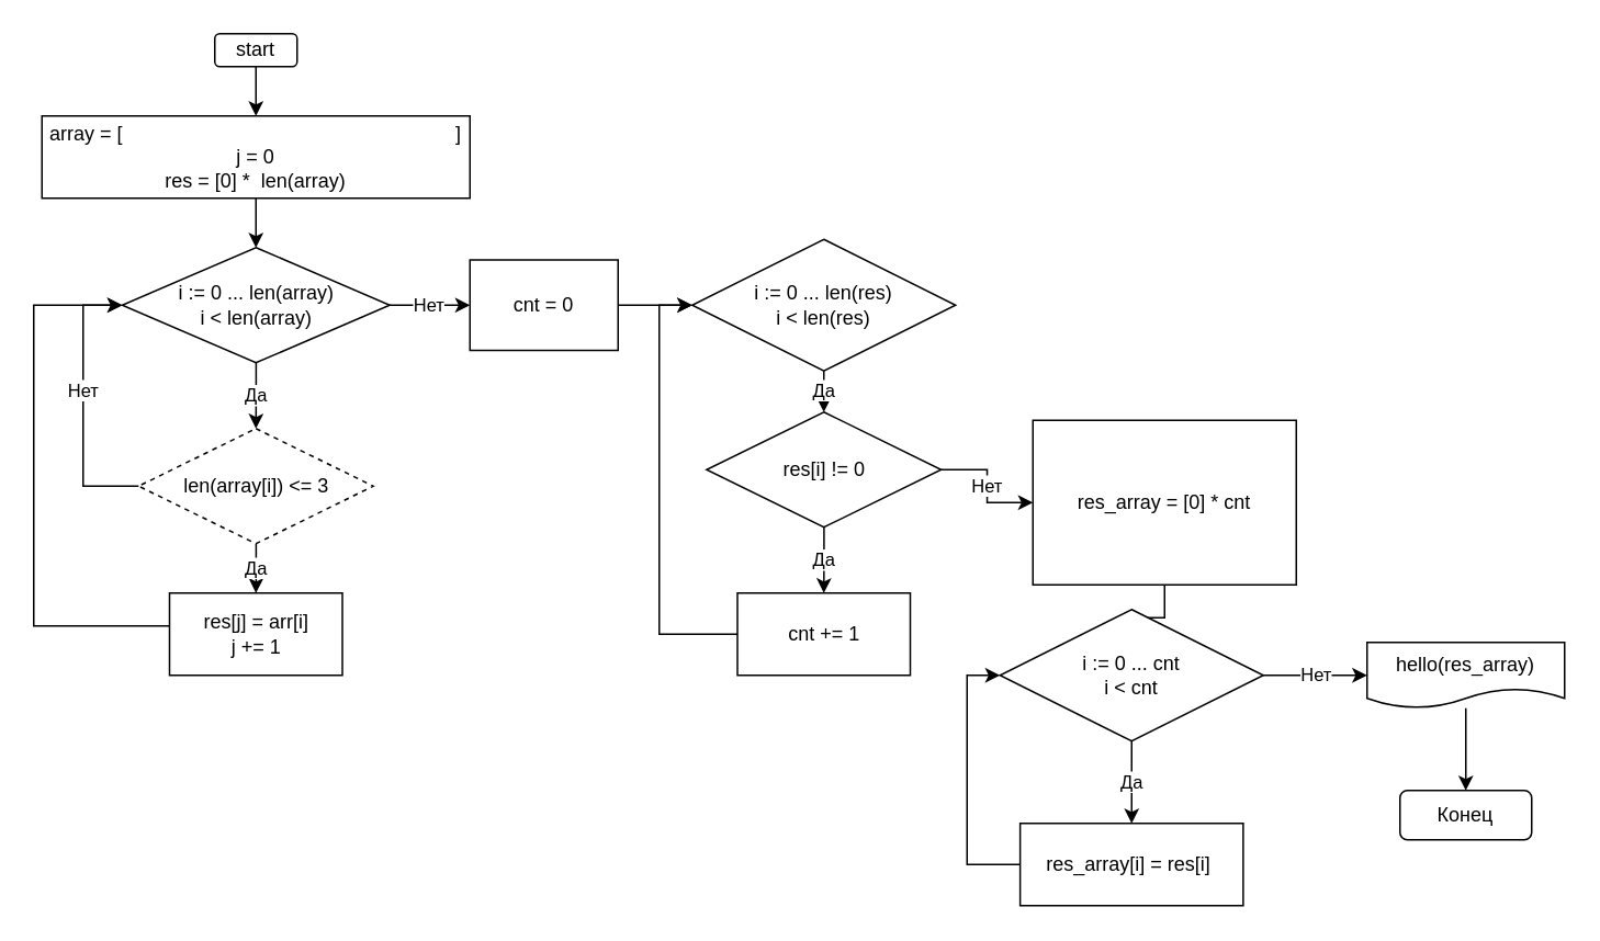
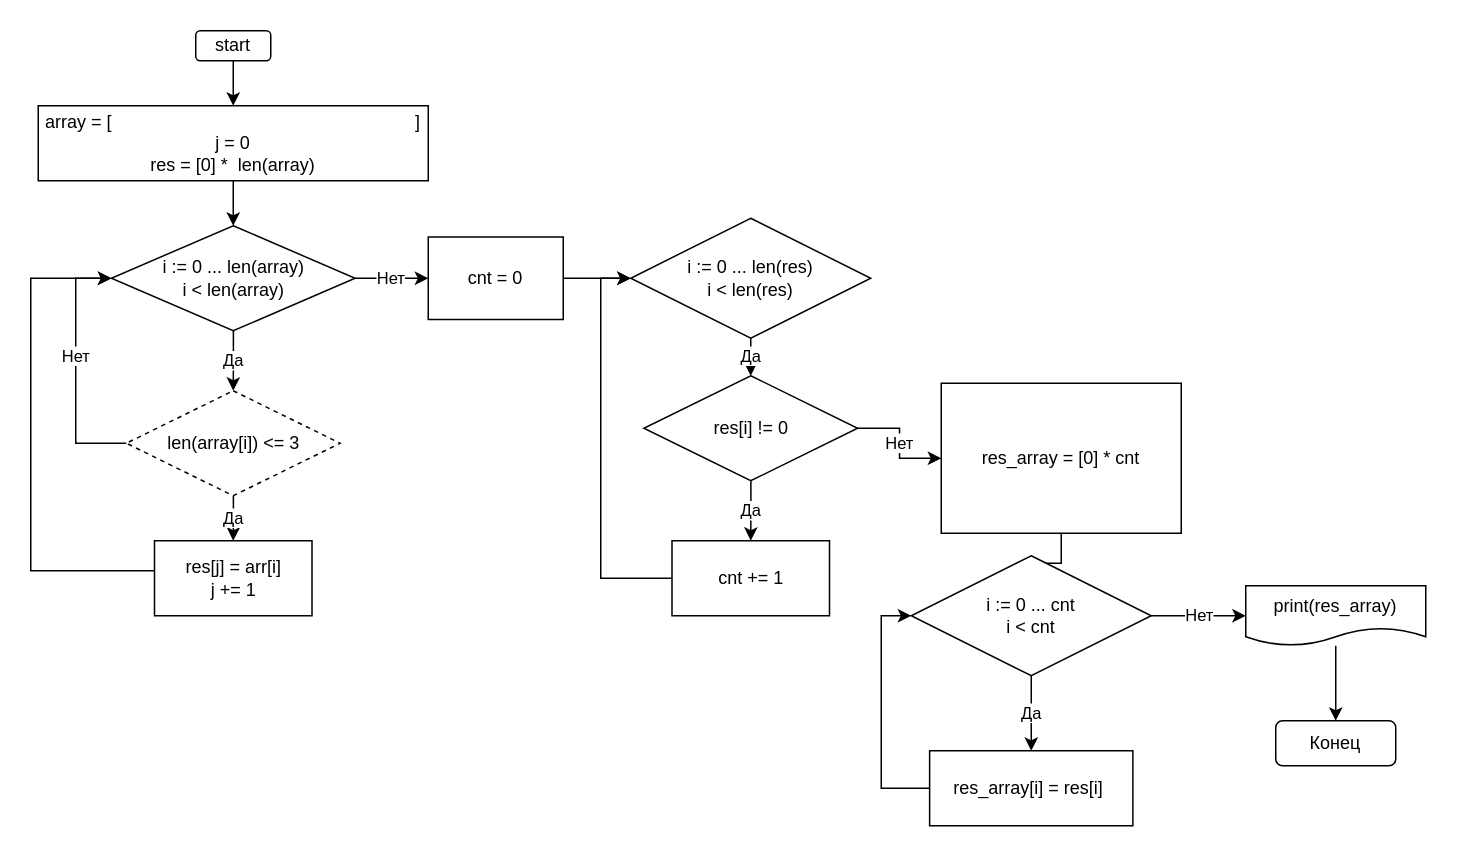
  <mxCell id="0" />
  <mxCell id="1" parent="0" />
  <mxCell id="2" style="edgeStyle=orthogonalEdgeStyle;rounded=0;orthogonalLoop=1;jettySize=auto;html=1;entryX=0.5;entryY=0;entryDx=0;entryDy=0;" parent="1" source="3" target="5" edge="1"><mxGeometry relative="1" as="geometry" /></mxCell>
  <mxCell id="3" value="start" style="rounded=1;whiteSpace=wrap;html=1;" parent="1" vertex="1"><mxGeometry x="130" y="20" width="50" height="20" as="geometry" /></mxCell>
  <mxCell id="4" style="edgeStyle=orthogonalEdgeStyle;rounded=0;orthogonalLoop=1;jettySize=auto;html=1;entryX=0.5;entryY=0;entryDx=0;entryDy=0;" parent="1" source="5" target="8" edge="1"><mxGeometry relative="1" as="geometry" /></mxCell>
  <mxCell id="5" value="array = [&lt;font color=&quot;#ffffff&quot;&gt;&lt;span style=&quot;font-family: &amp;quot;JetBrains Mono&amp;quot;, monospace;&quot;&gt;&quot;hello&quot;&lt;/span&gt;&lt;span style=&quot;font-family: &amp;quot;JetBrains Mono&amp;quot;, monospace;&quot;&gt;, &lt;/span&gt;&lt;span style=&quot;font-family: &amp;quot;JetBrains Mono&amp;quot;, monospace;&quot;&gt;&quot;2&quot;&lt;/span&gt;&lt;span style=&quot;font-family: &amp;quot;JetBrains Mono&amp;quot;, monospace;&quot;&gt;, &lt;/span&gt;&lt;span style=&quot;font-family: &amp;quot;JetBrains Mono&amp;quot;, monospace;&quot;&gt;&quot;world&quot;&lt;/span&gt;&lt;span style=&quot;font-family: &amp;quot;JetBrains Mono&amp;quot;, monospace;&quot;&gt;, &lt;/span&gt;&lt;span style=&quot;font-family: &amp;quot;JetBrains Mono&amp;quot;, monospace;&quot;&gt;&quot;:-)&quot;&lt;/span&gt;&lt;/font&gt;&lt;span style=&quot;background-color: initial;&quot;&gt;]&lt;br&gt;j = 0&lt;br&gt;res = [0] *&amp;nbsp; len(array)&lt;br&gt;&lt;/span&gt;" style="rounded=0;whiteSpace=wrap;html=1;" parent="1" vertex="1"><mxGeometry x="25" y="70" width="260" height="50" as="geometry" /></mxCell>
  <mxCell id="6" value="Да" style="edgeStyle=orthogonalEdgeStyle;rounded=0;orthogonalLoop=1;jettySize=auto;html=1;entryX=0.5;entryY=0;entryDx=0;entryDy=0;" parent="1" source="8" target="11" edge="1"><mxGeometry relative="1" as="geometry" /></mxCell>
  <mxCell id="7" value="Нет" style="edgeStyle=orthogonalEdgeStyle;rounded=0;orthogonalLoop=1;jettySize=auto;html=1;entryX=0;entryY=0.5;entryDx=0;entryDy=0;" parent="1" source="8" target="15" edge="1"><mxGeometry relative="1" as="geometry" /></mxCell>
  <mxCell id="8" value="i := 0 ... len(array)&lt;br&gt;i &amp;lt; len(array)" style="rhombus;whiteSpace=wrap;html=1;" parent="1" vertex="1"><mxGeometry x="73.75" y="150" width="162.5" height="70" as="geometry" /></mxCell>
  <mxCell id="9" value="Да" style="edgeStyle=orthogonalEdgeStyle;rounded=0;orthogonalLoop=1;jettySize=auto;html=1;entryX=0.5;entryY=0;entryDx=0;entryDy=0;" parent="1" source="11" target="13" edge="1"><mxGeometry relative="1" as="geometry" /></mxCell>
  <mxCell id="10" value="Нет" style="edgeStyle=orthogonalEdgeStyle;rounded=0;orthogonalLoop=1;jettySize=auto;html=1;entryX=0;entryY=0.5;entryDx=0;entryDy=0;" parent="1" source="11" target="8" edge="1"><mxGeometry x="0.106" relative="1" as="geometry"><mxPoint x="-40" y="180" as="targetPoint" /><Array as="points"><mxPoint x="50" y="295" /><mxPoint x="50" y="185" /></Array><mxPoint y="1" as="offset" /></mxGeometry></mxCell>
  <mxCell id="11" value="len(array[i]) &amp;lt;= 3" style="rhombus;whiteSpace=wrap;html=1;dashed=1;" parent="1" vertex="1"><mxGeometry x="83.75" y="260" width="142.5" height="70" as="geometry" /></mxCell>
  <mxCell id="12" style="edgeStyle=orthogonalEdgeStyle;rounded=0;orthogonalLoop=1;jettySize=auto;html=1;entryX=0;entryY=0.5;entryDx=0;entryDy=0;" parent="1" source="13" target="8" edge="1"><mxGeometry relative="1" as="geometry"><Array as="points"><mxPoint x="20" y="380" /><mxPoint x="20" y="185" /></Array></mxGeometry></mxCell>
  <mxCell id="13" value="res[j] = arr[i]&lt;br&gt;j += 1" style="rounded=0;whiteSpace=wrap;html=1;" parent="1" vertex="1"><mxGeometry x="102.5" y="360" width="105" height="50" as="geometry" /></mxCell>
  <mxCell id="14" style="edgeStyle=orthogonalEdgeStyle;rounded=0;orthogonalLoop=1;jettySize=auto;html=1;entryX=0;entryY=0.5;entryDx=0;entryDy=0;" parent="1" source="15" target="17" edge="1"><mxGeometry relative="1" as="geometry" /></mxCell>
  <mxCell id="15" value="cnt = 0" style="rounded=0;whiteSpace=wrap;html=1;" parent="1" vertex="1"><mxGeometry x="285" y="157.5" width="90" height="55" as="geometry" /></mxCell>
  <mxCell id="16" value="Да" style="edgeStyle=orthogonalEdgeStyle;rounded=0;orthogonalLoop=1;jettySize=auto;html=1;entryX=0.5;entryY=0;entryDx=0;entryDy=0;" parent="1" source="17" target="20" edge="1"><mxGeometry relative="1" as="geometry" /></mxCell>
  <mxCell id="17" value="i := 0 ... len(res)&lt;br&gt;i &amp;lt; len(res)" style="rhombus;whiteSpace=wrap;html=1;" parent="1" vertex="1"><mxGeometry x="420" y="145" width="160" height="80" as="geometry" /></mxCell>
  <mxCell id="18" value="Да" style="edgeStyle=orthogonalEdgeStyle;rounded=0;orthogonalLoop=1;jettySize=auto;html=1;entryX=0.5;entryY=0;entryDx=0;entryDy=0;" parent="1" source="20" target="22" edge="1"><mxGeometry relative="1" as="geometry" /></mxCell>
  <mxCell id="19" value="Нет" style="edgeStyle=orthogonalEdgeStyle;rounded=0;orthogonalLoop=1;jettySize=auto;html=1;entryX=0;entryY=0.5;entryDx=0;entryDy=0;" parent="1" source="20" target="24" edge="1"><mxGeometry relative="1" as="geometry"><mxPoint x="610" y="285" as="targetPoint" /></mxGeometry></mxCell>
  <mxCell id="20" value="res[i] != 0" style="rhombus;whiteSpace=wrap;html=1;" parent="1" vertex="1"><mxGeometry x="428.75" y="250" width="142.5" height="70" as="geometry" /></mxCell>
  <mxCell id="21" style="edgeStyle=orthogonalEdgeStyle;rounded=0;orthogonalLoop=1;jettySize=auto;html=1;entryX=0;entryY=0.5;entryDx=0;entryDy=0;" parent="1" source="22" target="17" edge="1"><mxGeometry relative="1" as="geometry"><Array as="points"><mxPoint x="400" y="385" /><mxPoint x="400" y="185" /></Array></mxGeometry></mxCell>
  <mxCell id="22" value="cnt += 1" style="rounded=0;whiteSpace=wrap;html=1;" parent="1" vertex="1"><mxGeometry x="447.5" y="360" width="105" height="50" as="geometry" /></mxCell>
  <mxCell id="23" style="edgeStyle=orthogonalEdgeStyle;rounded=0;orthogonalLoop=1;jettySize=auto;html=1;entryX=0.5;entryY=0;entryDx=0;entryDy=0;" parent="1" source="24" target="27" edge="1"><mxGeometry relative="1" as="geometry" /></mxCell>
  <mxCell id="24" value="res_array = [0] * cnt" style="rounded=0;whiteSpace=wrap;html=1;" parent="1" vertex="1"><mxGeometry x="627" y="255" width="160" height="100" as="geometry" /></mxCell>
  <mxCell id="25" value="Да" style="edgeStyle=orthogonalEdgeStyle;rounded=0;orthogonalLoop=1;jettySize=auto;html=1;entryX=0.5;entryY=0;entryDx=0;entryDy=0;" parent="1" source="27" target="29" edge="1"><mxGeometry relative="1" as="geometry"><mxPoint x="687" y="530" as="targetPoint" /></mxGeometry></mxCell>
  <mxCell id="26" value="Нет" style="edgeStyle=orthogonalEdgeStyle;rounded=0;orthogonalLoop=1;jettySize=auto;html=1;entryX=0;entryY=0.5;entryDx=0;entryDy=0;" parent="1" source="27" target="31" edge="1"><mxGeometry relative="1" as="geometry"><mxPoint x="820" y="410" as="targetPoint" /></mxGeometry></mxCell>
  <mxCell id="27" value="i := 0 ... cnt&lt;br&gt;i &amp;lt; cnt" style="rhombus;whiteSpace=wrap;html=1;" parent="1" vertex="1"><mxGeometry x="607" y="370" width="160" height="80" as="geometry" /></mxCell>
  <mxCell id="28" style="edgeStyle=orthogonalEdgeStyle;rounded=0;orthogonalLoop=1;jettySize=auto;html=1;entryX=0;entryY=0.5;entryDx=0;entryDy=0;" parent="1" source="29" target="27" edge="1"><mxGeometry relative="1" as="geometry"><Array as="points"><mxPoint x="587" y="525" /><mxPoint x="587" y="410" /></Array></mxGeometry></mxCell>
  <mxCell id="29" value="res_array[i] = res[i]&amp;nbsp;" style="rounded=0;whiteSpace=wrap;html=1;" parent="1" vertex="1"><mxGeometry x="619.25" y="500" width="135.5" height="50" as="geometry" /></mxCell>
  <mxCell id="30" style="edgeStyle=orthogonalEdgeStyle;rounded=0;orthogonalLoop=1;jettySize=auto;html=1;entryX=0.5;entryY=0;entryDx=0;entryDy=0;" parent="1" source="31" target="32" edge="1"><mxGeometry relative="1" as="geometry" /></mxCell>
- <mxCell id="31" value="hello(res_array)" style="shape=document;whiteSpace=wrap;html=1;boundedLbl=1;" parent="1" vertex="1"><mxGeometry x="830" y="390" width="120" height="40" as="geometry" /></mxCell>
+ <mxCell id="31" value="print(res_array)" style="shape=document;whiteSpace=wrap;html=1;boundedLbl=1;" parent="1" vertex="1"><mxGeometry x="830" y="390" width="120" height="40" as="geometry" /></mxCell>
  <mxCell id="32" value="Конец" style="rounded=1;whiteSpace=wrap;html=1;" parent="1" vertex="1"><mxGeometry x="850" y="480" width="80" height="30" as="geometry" /></mxCell>
